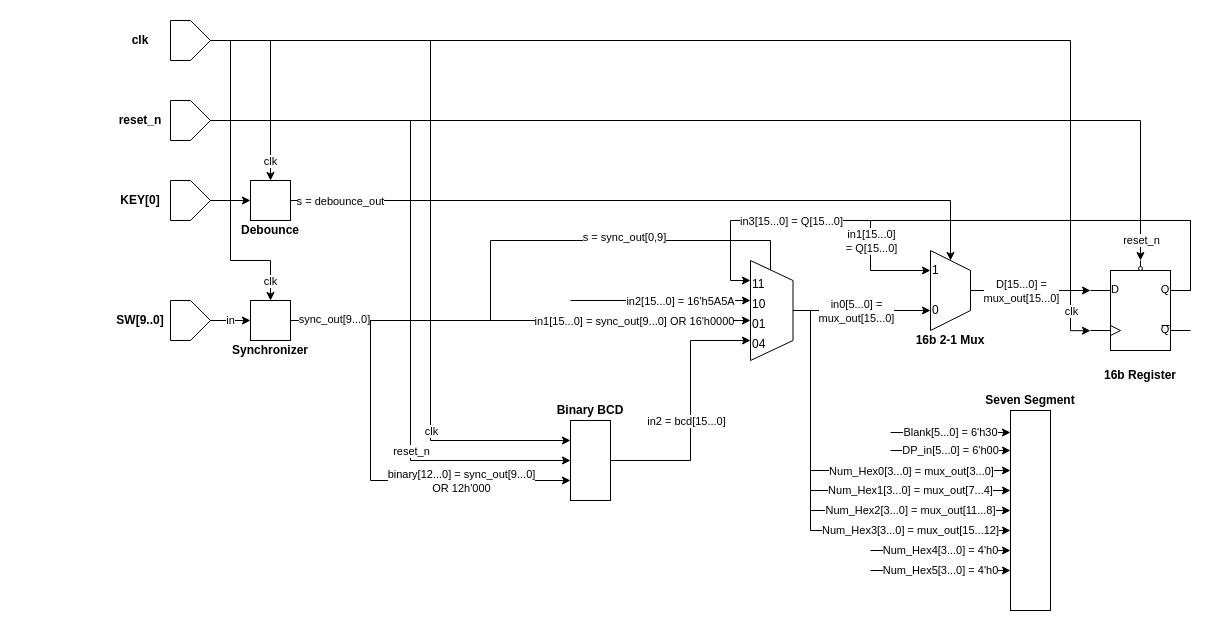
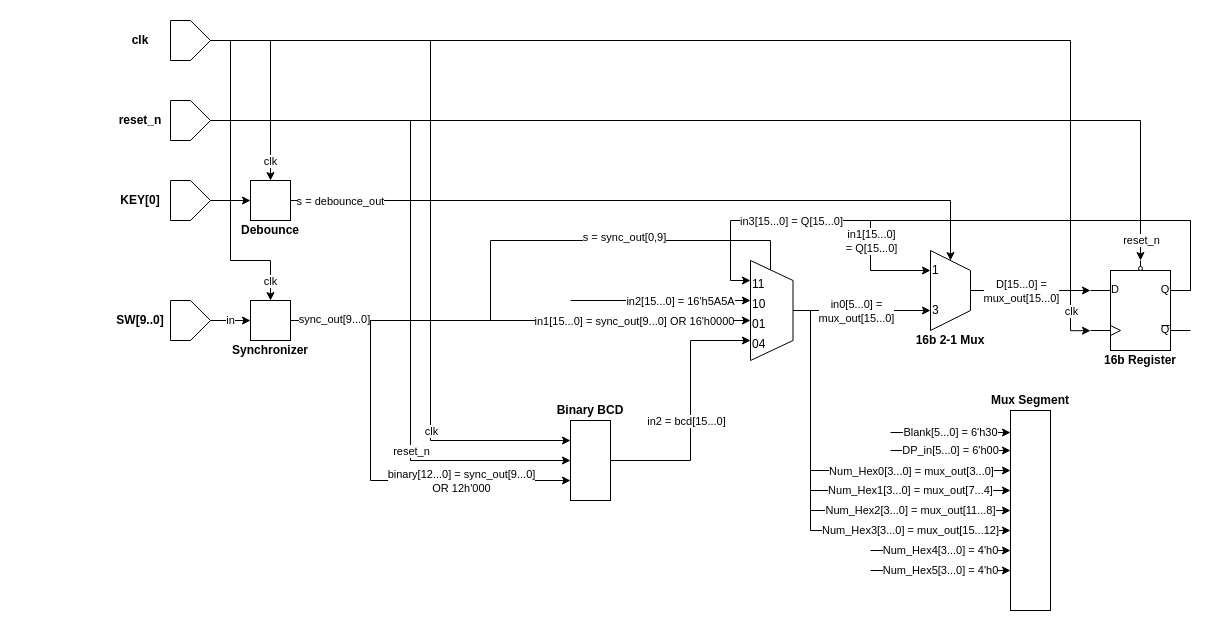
  <mxCell id="0" />
  <mxCell id="1" parent="0" />
  <mxCell id="2" value="" style="group" vertex="1" connectable="0" parent="1"><mxGeometry x="20" y="300" width="110" height="40" as="geometry" /></mxCell>
  <mxCell id="3" value="" style="shape=offPageConnector;whiteSpace=wrap;html=1;rotation=-90;size=0.5;" vertex="1" parent="2"><mxGeometry x="150" width="40" height="40" as="geometry" /></mxCell>
  <mxCell id="4" value="" style="group" vertex="1" connectable="0" parent="1"><mxGeometry x="250" y="160" width="40" height="60" as="geometry" /></mxCell>
  <mxCell id="5" value="" style="rounded=0;whiteSpace=wrap;html=1;" vertex="1" parent="4"><mxGeometry y="20" width="40" height="40" as="geometry" /></mxCell>
  <mxCell id="6" value="" style="group" vertex="1" connectable="0" parent="1"><mxGeometry x="250" y="280" width="40" height="60" as="geometry" /></mxCell>
  <mxCell id="7" value="" style="rounded=0;whiteSpace=wrap;html=1;" vertex="1" parent="6"><mxGeometry y="20" width="40" height="40" as="geometry" /></mxCell>
  <mxCell id="8" value="" style="group" vertex="1" connectable="0" parent="1"><mxGeometry x="20" y="180" width="110" height="40" as="geometry" /></mxCell>
  <mxCell id="9" value="" style="shape=offPageConnector;whiteSpace=wrap;html=1;rotation=-90;size=0.5;" vertex="1" parent="8"><mxGeometry x="150" width="40" height="40" as="geometry" /></mxCell>
  <mxCell id="10" value="" style="group" vertex="1" connectable="0" parent="8"><mxGeometry y="-80" width="110" height="40" as="geometry" /></mxCell>
  <mxCell id="11" value="" style="shape=offPageConnector;whiteSpace=wrap;html=1;rotation=-90;size=0.5;" vertex="1" parent="10"><mxGeometry x="150" width="40" height="40" as="geometry" /></mxCell>
  <mxCell id="12" value="" style="group" vertex="1" connectable="0" parent="1"><mxGeometry x="20" y="20" width="110" height="40" as="geometry" /></mxCell>
  <mxCell id="13" value="" style="shape=offPageConnector;whiteSpace=wrap;html=1;rotation=-90;size=0.5;" vertex="1" parent="12"><mxGeometry x="150" width="40" height="40" as="geometry" /></mxCell>
  <mxCell id="14" style="edgeStyle=orthogonalEdgeStyle;rounded=0;orthogonalLoop=1;jettySize=auto;html=1;exitX=1;exitY=0.5;exitDx=0;exitDy=0;entryX=0;entryY=0.5;entryDx=0;entryDy=0;" edge="1" parent="1" source="16" target="34"><mxGeometry relative="1" as="geometry"><mxPoint x="590" y="340" as="targetPoint" /><Array as="points"><mxPoint x="690" y="460" /><mxPoint x="690" y="340" /></Array></mxGeometry></mxCell>
  <mxCell id="15" value="in2 = bcd[15...0]" style="edgeLabel;html=1;align=center;verticalAlign=middle;resizable=0;points=[];" vertex="1" connectable="0" parent="14"><mxGeometry x="-0.633" y="1" relative="1" as="geometry"><mxPoint x="27" y="-39" as="offset" /></mxGeometry></mxCell>
  <mxCell id="16" value="" style="rounded=0;whiteSpace=wrap;html=1;" vertex="1" parent="1"><mxGeometry x="570" y="420" width="40" height="80" as="geometry" /></mxCell>
  <mxCell id="17" value="&lt;b&gt;Binary BCD&lt;/b&gt;" style="text;html=1;strokeColor=none;fillColor=none;align=center;verticalAlign=middle;whiteSpace=wrap;rounded=0;" vertex="1" parent="1"><mxGeometry x="550" y="400" width="80" height="20" as="geometry" /></mxCell>
  <mxCell id="18" value="in" style="edgeStyle=orthogonalEdgeStyle;rounded=0;orthogonalLoop=1;jettySize=auto;html=1;exitX=0.5;exitY=1;exitDx=0;exitDy=0;entryX=0;entryY=0.5;entryDx=0;entryDy=0;" edge="1" parent="1" source="3" target="7"><mxGeometry relative="1" as="geometry" /></mxCell>
  <mxCell id="19" style="edgeStyle=orthogonalEdgeStyle;rounded=0;orthogonalLoop=1;jettySize=auto;html=1;exitX=0.5;exitY=1;exitDx=0;exitDy=0;entryX=0;entryY=0.5;entryDx=0;entryDy=0;" edge="1" parent="1" source="9" target="5"><mxGeometry relative="1" as="geometry" /></mxCell>
  <mxCell id="20" style="edgeStyle=orthogonalEdgeStyle;rounded=0;orthogonalLoop=1;jettySize=auto;html=1;exitX=1;exitY=0.5;exitDx=0;exitDy=0;entryX=0;entryY=0.75;entryDx=0;entryDy=0;" edge="1" parent="1" source="7" target="16"><mxGeometry relative="1" as="geometry"><mxPoint x="150" y="470" as="targetPoint" /><Array as="points"><mxPoint x="370" y="320" /><mxPoint x="370" y="480" /></Array></mxGeometry></mxCell>
  <mxCell id="21" value="&lt;div&gt;binary[12...0] = sync_out[9...0]&lt;/div&gt;&lt;div&gt;OR 12h'000&lt;br&gt;&lt;/div&gt;" style="edgeLabel;html=1;align=center;verticalAlign=middle;resizable=0;points=[];" vertex="1" connectable="0" parent="20"><mxGeometry x="0.871" y="-2" relative="1" as="geometry"><mxPoint x="-82" y="-2" as="offset" /></mxGeometry></mxCell>
  <mxCell id="22" style="edgeStyle=orthogonalEdgeStyle;rounded=0;orthogonalLoop=1;jettySize=auto;html=1;exitX=0.5;exitY=1;exitDx=0;exitDy=0;entryX=0;entryY=0.5;entryDx=0;entryDy=0;" edge="1" parent="1" source="11" target="16"><mxGeometry relative="1" as="geometry"><mxPoint x="280" y="440" as="targetPoint" /><Array as="points"><mxPoint x="410" y="120" /><mxPoint x="410" y="460" /></Array></mxGeometry></mxCell>
  <mxCell id="23" value="reset_n" style="edgeLabel;html=1;align=center;verticalAlign=middle;resizable=0;points=[];" vertex="1" connectable="0" parent="22"><mxGeometry x="0.85" y="2" relative="1" as="geometry"><mxPoint x="-107.5" y="-8" as="offset" /></mxGeometry></mxCell>
  <mxCell id="24" style="edgeStyle=orthogonalEdgeStyle;rounded=0;orthogonalLoop=1;jettySize=auto;html=1;exitX=0.5;exitY=1;exitDx=0;exitDy=0;entryX=0;entryY=0.25;entryDx=0;entryDy=0;" edge="1" parent="1" source="13" target="16"><mxGeometry relative="1" as="geometry"><Array as="points"><mxPoint x="430" y="40" /><mxPoint x="430" y="440" /></Array></mxGeometry></mxCell>
  <mxCell id="25" value="clk" style="edgeLabel;html=1;align=center;verticalAlign=middle;resizable=0;points=[];" vertex="1" connectable="0" parent="24"><mxGeometry x="0.87" y="1" relative="1" as="geometry"><mxPoint x="-90.83" y="-9" as="offset" /></mxGeometry></mxCell>
  <mxCell id="26" style="edgeStyle=orthogonalEdgeStyle;rounded=0;orthogonalLoop=1;jettySize=auto;html=1;exitX=1;exitY=0.5;exitDx=0;exitDy=0;entryX=0;entryY=0.5;entryDx=0;entryDy=0;" edge="1" parent="1" source="7" target="33"><mxGeometry relative="1" as="geometry"><mxPoint x="590" y="320" as="targetPoint" /></mxGeometry></mxCell>
  <mxCell id="27" value="&lt;div&gt;in1[15...0] = sync_out[9...0] OR 16'h0000&lt;br&gt;&lt;/div&gt;" style="edgeLabel;html=1;align=center;verticalAlign=middle;resizable=0;points=[];" vertex="1" connectable="0" parent="26"><mxGeometry x="0.408" relative="1" as="geometry"><mxPoint x="19.05" as="offset" /></mxGeometry></mxCell>
  <mxCell id="28" style="edgeStyle=orthogonalEdgeStyle;rounded=0;orthogonalLoop=1;jettySize=auto;html=1;exitX=1;exitY=0.5;exitDx=0;exitDy=0;entryX=0;entryY=0.5;entryDx=0;entryDy=0;" edge="1" parent="1" source="7" target="32"><mxGeometry relative="1" as="geometry"><Array as="points"><mxPoint x="490" y="320" /><mxPoint x="490" y="240" /><mxPoint x="770" y="240" /><mxPoint x="770" y="270" /></Array></mxGeometry></mxCell>
  <mxCell id="29" value="s = sync_out[0,9]" style="edgeLabel;html=1;align=center;verticalAlign=middle;resizable=0;points=[];" vertex="1" connectable="0" parent="28"><mxGeometry x="0.193" relative="1" as="geometry"><mxPoint x="60" y="-4" as="offset" /></mxGeometry></mxCell>
  <mxCell id="30" value="sync_out[9...0]" style="edgeLabel;html=1;align=center;verticalAlign=middle;resizable=0;points=[];" vertex="1" connectable="0" parent="28"><mxGeometry x="-0.959" y="2" relative="1" as="geometry"><mxPoint x="31" as="offset" /></mxGeometry></mxCell>
  <mxCell id="31" value="" style="group" vertex="1" connectable="0" parent="1"><mxGeometry x="730" y="280" width="120" height="100" as="geometry" /></mxCell>
  <mxCell id="32" value="" style="shape=trapezoid;perimeter=trapezoidPerimeter;whiteSpace=wrap;html=1;fixedSize=1;rotation=90;" vertex="1" parent="31"><mxGeometry x="-8.75" y="8.75" width="100" height="42.5" as="geometry" /></mxCell>
  <mxCell id="33" value="01" style="text;whiteSpace=wrap;html=1;align=left;" vertex="1" parent="31"><mxGeometry x="20" y="30" width="40" height="20" as="geometry" /></mxCell>
  <mxCell id="34" value="04" style="text;whiteSpace=wrap;html=1;align=left;" vertex="1" parent="31"><mxGeometry x="20" y="50" width="40" height="20" as="geometry" /></mxCell>
  <mxCell id="35" value="10" style="text;whiteSpace=wrap;html=1;align=left;" vertex="1" parent="31"><mxGeometry x="20" y="10" width="40" height="20" as="geometry" /></mxCell>
  <mxCell id="36" value="11" style="text;whiteSpace=wrap;html=1;align=left;" vertex="1" parent="31"><mxGeometry x="20" y="-10" width="40" height="20" as="geometry" /></mxCell>
  <mxCell id="37" value="" style="group" vertex="1" connectable="0" parent="1"><mxGeometry x="810" y="330" width="270" height="280" as="geometry" /></mxCell>
  <mxCell id="38" value="" style="group" vertex="1" connectable="0" parent="37"><mxGeometry x="170" y="60" width="100" height="220" as="geometry" /></mxCell>
  <mxCell id="39" value="" style="rounded=0;whiteSpace=wrap;html=1;" vertex="1" parent="38"><mxGeometry x="30" y="20" width="40" height="200" as="geometry" /></mxCell>
- <mxCell id="40" value="&lt;b&gt;Seven Segment&lt;/b&gt;" style="text;html=1;strokeColor=none;fillColor=none;align=center;verticalAlign=middle;whiteSpace=wrap;rounded=0;" vertex="1" parent="38"><mxGeometry width="100" height="20" as="geometry" /></mxCell>
+ <mxCell id="40" value="&lt;b&gt;Mux Segment&lt;/b&gt;" style="text;html=1;strokeColor=none;fillColor=none;align=center;verticalAlign=middle;whiteSpace=wrap;rounded=0;" vertex="1" parent="38"><mxGeometry width="100" height="20" as="geometry" /></mxCell>
  <mxCell id="41" value="&lt;div&gt;Num_Hex4[3...0] = 4'h0&lt;br&gt;&lt;/div&gt;" style="endArrow=classic;html=1;" edge="1" parent="38"><mxGeometry width="50" height="50" relative="1" as="geometry"><mxPoint x="-110" y="160" as="sourcePoint" /><mxPoint x="30" y="160" as="targetPoint" /><mxPoint as="offset" /></mxGeometry></mxCell>
  <mxCell id="42" value="Blank[5...0] = 6'h30" style="endArrow=classic;html=1;" edge="1" parent="37"><mxGeometry width="50" height="50" relative="1" as="geometry"><mxPoint x="80" y="102" as="sourcePoint" /><mxPoint x="200" y="102" as="targetPoint" /></mxGeometry></mxCell>
  <mxCell id="43" value="DP_in[5...0] = 6'h00" style="endArrow=classic;html=1;" edge="1" parent="37"><mxGeometry width="50" height="50" relative="1" as="geometry"><mxPoint x="80" y="120" as="sourcePoint" /><mxPoint x="200" y="120" as="targetPoint" /></mxGeometry></mxCell>
  <mxCell id="44" style="edgeStyle=orthogonalEdgeStyle;rounded=0;orthogonalLoop=1;jettySize=auto;html=1;entryX=0;entryY=0.3;entryDx=0;entryDy=0;entryPerimeter=0;" edge="1" parent="37" target="39"><mxGeometry relative="1" as="geometry"><mxPoint x="140" y="140" as="targetPoint" /><mxPoint y="-20" as="sourcePoint" /><Array as="points"><mxPoint /><mxPoint y="140" /></Array></mxGeometry></mxCell>
  <mxCell id="45" value="&lt;div&gt;Num_Hex0[3...0] = mux_out[3...0]&lt;/div&gt;" style="edgeLabel;html=1;align=center;verticalAlign=middle;resizable=0;points=[];" vertex="1" connectable="0" parent="44"><mxGeometry x="0.287" y="4" relative="1" as="geometry"><mxPoint x="28" y="4" as="offset" /></mxGeometry></mxCell>
  <mxCell id="46" value="&lt;div&gt;Num_Hex1[3...0] = mux_out[7...4]&lt;/div&gt;" style="edgeStyle=orthogonalEdgeStyle;rounded=0;orthogonalLoop=1;jettySize=auto;html=1;entryX=0;entryY=0.4;entryDx=0;entryDy=0;entryPerimeter=0;" edge="1" parent="37" target="39"><mxGeometry x="0.474" relative="1" as="geometry"><mxPoint y="-20" as="sourcePoint" /><Array as="points"><mxPoint /><mxPoint y="160" /></Array><mxPoint as="offset" /></mxGeometry></mxCell>
  <mxCell id="47" value="&lt;div&gt;Num_Hex2[3...0] = mux_out[11...8]&lt;/div&gt;" style="edgeStyle=orthogonalEdgeStyle;rounded=0;orthogonalLoop=1;jettySize=auto;html=1;entryX=0;entryY=0.5;entryDx=0;entryDy=0;" edge="1" parent="37" target="39"><mxGeometry x="0.5" relative="1" as="geometry"><mxPoint y="-20" as="sourcePoint" /><Array as="points"><mxPoint /><mxPoint y="180" /></Array><mxPoint as="offset" /></mxGeometry></mxCell>
  <mxCell id="48" value="&lt;div&gt;Num_Hex3[3...0] = mux_out[15...12]&lt;/div&gt;" style="edgeStyle=orthogonalEdgeStyle;rounded=0;orthogonalLoop=1;jettySize=auto;html=1;entryX=0;entryY=0.6;entryDx=0;entryDy=0;entryPerimeter=0;" edge="1" parent="37" target="39"><mxGeometry x="0.524" relative="1" as="geometry"><mxPoint y="-20" as="sourcePoint" /><mxPoint x="160" y="200" as="targetPoint" /><Array as="points"><mxPoint /><mxPoint y="200" /></Array><mxPoint as="offset" /></mxGeometry></mxCell>
  <mxCell id="49" value="&lt;div&gt;Num_Hex5[3...0] = 4'h0&lt;br&gt;&lt;/div&gt;" style="endArrow=classic;html=1;" edge="1" parent="37"><mxGeometry width="50" height="50" relative="1" as="geometry"><mxPoint x="60" y="240" as="sourcePoint" /><mxPoint x="200" y="240" as="targetPoint" /><mxPoint as="offset" /></mxGeometry></mxCell>
  <mxCell id="50" value="&lt;b&gt;SW[9..0]&lt;/b&gt;" style="text;html=1;strokeColor=none;fillColor=none;align=center;verticalAlign=middle;whiteSpace=wrap;rounded=0;" vertex="1" parent="1"><mxGeometry x="110" y="310" width="60" height="20" as="geometry" /></mxCell>
  <mxCell id="51" value="&lt;b&gt;KEY[0]&lt;/b&gt;" style="text;html=1;strokeColor=none;fillColor=none;align=center;verticalAlign=middle;whiteSpace=wrap;rounded=0;" vertex="1" parent="1"><mxGeometry x="110" y="190" width="60" height="20" as="geometry" /></mxCell>
  <mxCell id="52" value="&lt;b&gt;reset_n&lt;/b&gt;" style="text;html=1;strokeColor=none;fillColor=none;align=center;verticalAlign=middle;whiteSpace=wrap;rounded=0;" vertex="1" parent="1"><mxGeometry x="110" y="110" width="60" height="20" as="geometry" /></mxCell>
  <mxCell id="53" value="&lt;b&gt;clk&lt;/b&gt;" style="text;html=1;strokeColor=none;fillColor=none;align=center;verticalAlign=middle;whiteSpace=wrap;rounded=0;" vertex="1" parent="1"><mxGeometry x="110" y="30" width="60" height="20" as="geometry" /></mxCell>
  <mxCell id="54" style="edgeStyle=orthogonalEdgeStyle;rounded=0;orthogonalLoop=1;jettySize=auto;html=1;exitX=1;exitY=0.335;exitDx=0;exitDy=0;exitPerimeter=0;entryX=0.25;entryY=1;entryDx=0;entryDy=0;" edge="1" parent="1" source="58" target="60"><mxGeometry relative="1" as="geometry"><Array as="points"><mxPoint x="1190" y="220" /><mxPoint x="870" y="220" /><mxPoint x="870" y="270" /></Array></mxGeometry></mxCell>
  <mxCell id="55" value="&lt;div&gt;in1[15...0] &lt;br&gt;&lt;/div&gt;&lt;div&gt;= Q[15...0]&lt;/div&gt;" style="edgeLabel;html=1;align=center;verticalAlign=middle;resizable=0;points=[];" vertex="1" connectable="0" parent="54"><mxGeometry x="0.712" y="-1" relative="1" as="geometry"><mxPoint x="1" y="-17.85" as="offset" /></mxGeometry></mxCell>
  <mxCell id="56" style="edgeStyle=orthogonalEdgeStyle;rounded=0;orthogonalLoop=1;jettySize=auto;html=1;exitX=1;exitY=0.335;exitDx=0;exitDy=0;exitPerimeter=0;entryX=0;entryY=0.5;entryDx=0;entryDy=0;" edge="1" parent="1" source="58" target="36"><mxGeometry relative="1" as="geometry"><Array as="points"><mxPoint x="1190" y="220" /><mxPoint x="730" y="220" /><mxPoint x="730" y="280" /></Array></mxGeometry></mxCell>
  <mxCell id="57" value="&lt;div&gt;in3[15...0] = Q[15...0]&lt;/div&gt;" style="edgeLabel;html=1;align=center;verticalAlign=middle;resizable=0;points=[];" vertex="1" connectable="0" parent="56"><mxGeometry x="0.779" y="1" relative="1" as="geometry"><mxPoint x="59" y="-12.85" as="offset" /></mxGeometry></mxCell>
  <mxCell id="58" value="" style="verticalLabelPosition=bottom;shadow=0;dashed=0;align=center;html=1;verticalAlign=top;shape=mxgraph.electrical.logic_gates.d_type_flip-flop_with_clear;" vertex="1" parent="1"><mxGeometry x="1090" y="260" width="100" height="90" as="geometry" /></mxCell>
  <mxCell id="59" value="" style="group" vertex="1" connectable="0" parent="1"><mxGeometry x="910" y="250" width="80" height="100" as="geometry" /></mxCell>
  <mxCell id="60" value="" style="shape=trapezoid;perimeter=trapezoidPerimeter;whiteSpace=wrap;html=1;fixedSize=1;rotation=90;" vertex="1" parent="59"><mxGeometry y="20" width="80" height="40" as="geometry" /></mxCell>
  <mxCell id="61" value="&lt;b&gt;16b 2-1 Mux&lt;/b&gt;" style="text;html=1;strokeColor=none;fillColor=none;align=center;verticalAlign=middle;whiteSpace=wrap;rounded=0;" vertex="1" parent="59"><mxGeometry y="80" width="80" height="20" as="geometry" /></mxCell>
  <mxCell id="62" value="&lt;div align=&quot;left&quot;&gt;1&lt;/div&gt;" style="text;html=1;strokeColor=none;fillColor=none;align=left;verticalAlign=middle;whiteSpace=wrap;rounded=0;" vertex="1" parent="59"><mxGeometry x="20" y="10" width="40" height="20" as="geometry" /></mxCell>
- <mxCell id="63" value="0" style="text;html=1;strokeColor=none;fillColor=none;align=left;verticalAlign=middle;whiteSpace=wrap;rounded=0;" vertex="1" parent="59"><mxGeometry x="20" y="50" width="40" height="20" as="geometry" /></mxCell>
+ <mxCell id="63" value="3" style="text;html=1;strokeColor=none;fillColor=none;align=left;verticalAlign=middle;whiteSpace=wrap;rounded=0;" vertex="1" parent="59"><mxGeometry x="20" y="50" width="40" height="20" as="geometry" /></mxCell>
  <mxCell id="64" value="" style="endArrow=classic;html=1;entryX=0;entryY=0.5;entryDx=0;entryDy=0;" edge="1" parent="1" target="35"><mxGeometry width="50" height="50" relative="1" as="geometry"><mxPoint x="570" y="300" as="sourcePoint" /><mxPoint x="710" y="240" as="targetPoint" /></mxGeometry></mxCell>
  <mxCell id="65" value="in2[15...0] = 16'h5A5A" style="edgeLabel;html=1;align=center;verticalAlign=middle;resizable=0;points=[];" vertex="1" connectable="0" parent="64"><mxGeometry x="-0.464" y="2" relative="1" as="geometry"><mxPoint x="61.9" y="2" as="offset" /></mxGeometry></mxCell>
  <mxCell id="66" style="edgeStyle=orthogonalEdgeStyle;rounded=0;orthogonalLoop=1;jettySize=auto;html=1;exitX=0.5;exitY=0;exitDx=0;exitDy=0;entryX=0.75;entryY=1;entryDx=0;entryDy=0;" edge="1" parent="1" source="32" target="60"><mxGeometry relative="1" as="geometry" /></mxCell>
  <mxCell id="67" value="&lt;div&gt;in0[5...0] =&lt;/div&gt;&lt;div&gt;mux_out[15...0]&lt;/div&gt;" style="edgeLabel;html=1;align=center;verticalAlign=middle;resizable=0;points=[];" vertex="1" connectable="0" parent="66"><mxGeometry x="-0.279" y="-2" relative="1" as="geometry"><mxPoint x="12.5" y="-2" as="offset" /></mxGeometry></mxCell>
  <mxCell id="68" style="edgeStyle=orthogonalEdgeStyle;rounded=0;orthogonalLoop=1;jettySize=auto;html=1;exitX=0.5;exitY=0;exitDx=0;exitDy=0;" edge="1" parent="1" source="60"><mxGeometry relative="1" as="geometry"><mxPoint x="1090" y="290" as="targetPoint" /></mxGeometry></mxCell>
  <mxCell id="69" value="&lt;div&gt;D[15...0] = &lt;br&gt;&lt;/div&gt;&lt;div&gt;mux_out[15...0]&lt;/div&gt;" style="edgeLabel;html=1;align=center;verticalAlign=middle;resizable=0;points=[];" vertex="1" connectable="0" parent="68"><mxGeometry x="0.256" relative="1" as="geometry"><mxPoint x="-25.0" as="offset" /></mxGeometry></mxCell>
  <mxCell id="70" style="edgeStyle=orthogonalEdgeStyle;rounded=0;orthogonalLoop=1;jettySize=auto;html=1;exitX=1;exitY=0.5;exitDx=0;exitDy=0;entryX=0;entryY=0.5;entryDx=0;entryDy=0;" edge="1" parent="1" source="5" target="60"><mxGeometry relative="1" as="geometry"><mxPoint x="1000" y="320" as="targetPoint" /><Array as="points"><mxPoint x="950" y="200" /></Array></mxGeometry></mxCell>
  <mxCell id="71" value="s = debounce_out" style="edgeLabel;html=1;align=center;verticalAlign=middle;resizable=0;points=[];" vertex="1" connectable="0" parent="70"><mxGeometry x="-0.863" relative="1" as="geometry"><mxPoint as="offset" /></mxGeometry></mxCell>
  <mxCell id="72" style="edgeStyle=orthogonalEdgeStyle;rounded=0;orthogonalLoop=1;jettySize=auto;html=1;exitX=0.5;exitY=1;exitDx=0;exitDy=0;entryX=0;entryY=0.78;entryDx=0;entryDy=0;entryPerimeter=0;" edge="1" parent="1" source="13" target="58"><mxGeometry relative="1" as="geometry"><Array as="points"><mxPoint x="1070" y="40" /><mxPoint x="1070" y="330" /></Array></mxGeometry></mxCell>
  <mxCell id="73" value="clk" style="edgeLabel;html=1;align=center;verticalAlign=middle;resizable=0;points=[];" vertex="1" connectable="0" parent="72"><mxGeometry x="0.854" y="3" relative="1" as="geometry"><mxPoint x="-3" y="45" as="offset" /></mxGeometry></mxCell>
  <mxCell id="74" style="edgeStyle=orthogonalEdgeStyle;rounded=0;orthogonalLoop=1;jettySize=auto;html=1;exitX=0.5;exitY=1;exitDx=0;exitDy=0;entryX=0.5;entryY=0;entryDx=0;entryDy=0;entryPerimeter=0;" edge="1" parent="1" source="11" target="58"><mxGeometry relative="1" as="geometry" /></mxCell>
  <mxCell id="75" value="reset_n" style="edgeLabel;html=1;align=center;verticalAlign=middle;resizable=0;points=[];" vertex="1" connectable="0" parent="74"><mxGeometry x="0.961" y="5" relative="1" as="geometry"><mxPoint x="-5" as="offset" /></mxGeometry></mxCell>
- <mxCell id="76" value="&lt;b&gt;16b Register&lt;br&gt;&lt;/b&gt;" style="text;html=1;strokeColor=none;fillColor=none;align=center;verticalAlign=middle;whiteSpace=wrap;rounded=0;" vertex="1" parent="1"><mxGeometry x="1100" y="365" width="80" height="20" as="geometry" /></mxCell>
+ <mxCell id="76" value="&lt;b&gt;16b Register&lt;br&gt;&lt;/b&gt;" style="text;html=1;strokeColor=none;fillColor=none;align=center;verticalAlign=middle;whiteSpace=wrap;rounded=0;" vertex="1" parent="1"><mxGeometry x="1100" y="350" width="80" height="20" as="geometry" /></mxCell>
  <mxCell id="77" value="&lt;b&gt;Synchronizer&lt;/b&gt;" style="text;html=1;strokeColor=none;fillColor=none;align=center;verticalAlign=middle;whiteSpace=wrap;rounded=0;" vertex="1" parent="1"><mxGeometry x="250" y="340" width="40" height="20" as="geometry" /></mxCell>
  <mxCell id="78" value="&lt;b&gt;Debounce&lt;/b&gt;" style="text;html=1;strokeColor=none;fillColor=none;align=center;verticalAlign=middle;whiteSpace=wrap;rounded=0;" vertex="1" parent="1"><mxGeometry x="250" y="220" width="40" height="20" as="geometry" /></mxCell>
  <mxCell id="79" style="edgeStyle=orthogonalEdgeStyle;rounded=0;orthogonalLoop=1;jettySize=auto;html=1;exitX=0.5;exitY=1;exitDx=0;exitDy=0;entryX=0.5;entryY=0;entryDx=0;entryDy=0;" edge="1" parent="1" source="13" target="5"><mxGeometry relative="1" as="geometry" /></mxCell>
  <mxCell id="80" value="clk" style="edgeLabel;html=1;align=center;verticalAlign=middle;resizable=0;points=[];" vertex="1" connectable="0" parent="79"><mxGeometry x="0.741" relative="1" as="geometry"><mxPoint x="-0.01" y="6.24" as="offset" /></mxGeometry></mxCell>
  <mxCell id="81" style="edgeStyle=orthogonalEdgeStyle;rounded=0;orthogonalLoop=1;jettySize=auto;html=1;exitX=0.5;exitY=1;exitDx=0;exitDy=0;entryX=0.5;entryY=0;entryDx=0;entryDy=0;" edge="1" parent="1" source="13" target="7"><mxGeometry relative="1" as="geometry"><Array as="points"><mxPoint x="230" y="40" /><mxPoint x="230" y="260" /><mxPoint x="270" y="260" /></Array></mxGeometry></mxCell>
  <mxCell id="82" value="clk" style="edgeLabel;html=1;align=center;verticalAlign=middle;resizable=0;points=[];" vertex="1" connectable="0" parent="81"><mxGeometry x="0.816" y="-1" relative="1" as="geometry"><mxPoint x="0.97" y="9.69" as="offset" /></mxGeometry></mxCell>
